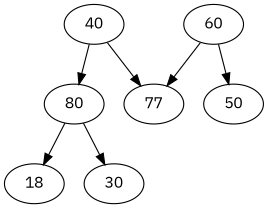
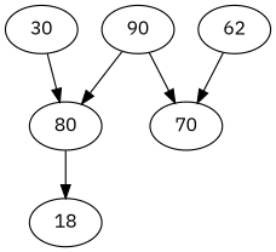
  strict digraph {
    fontname="IBM Plex Sans"
    node [fontname="IBM Plex Sans"]
    edge [fontname="IBM Plex Sans"]
    n1 [label=80]
-   40
-   70 [label=77]
+   40 [label=90]
+   70
    n4 [label=18]
    30
-   60
-   50
+   60 [label=62]
    n1 -> n4
-   n1 -> 30
+   30 -> n1
    40 -> n1
    40 -> 70
    60 -> 70
-   60 -> 50
  }
